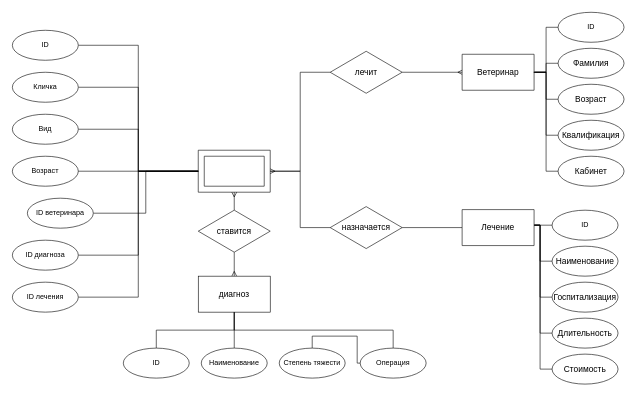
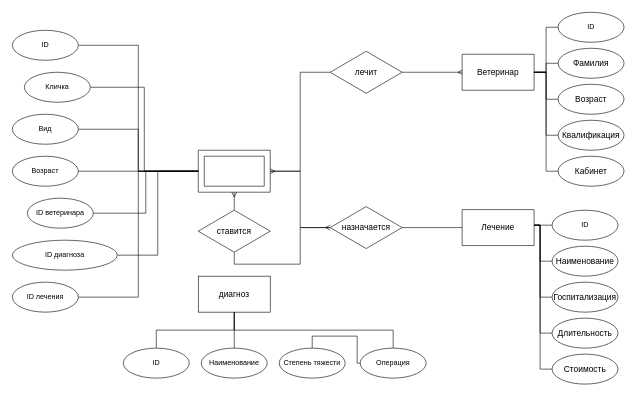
  <mxCell id="0" />
  <mxCell id="1" parent="0" />
  <mxCell id="2" value="" style="group" parent="1" vertex="1" connectable="0"><mxGeometry x="330" y="250" width="120" height="70" as="geometry" /></mxCell>
  <mxCell id="3" value="" style="verticalLabelPosition=bottom;verticalAlign=top;html=1;shape=mxgraph.basic.frame;dx=10;" parent="2" vertex="1"><mxGeometry width="120.0" height="70" as="geometry" /></mxCell>
- <mxCell id="4" style="edgeStyle=orthogonalEdgeStyle;rounded=0;orthogonalLoop=1;jettySize=auto;html=1;exitX=0.5;exitY=1;exitDx=0;exitDy=0;entryX=0.5;entryY=0;entryDx=0;entryDy=0;endArrow=ERmany;endFill=0;" parent="1" source="6" target="8" edge="1"><mxGeometry relative="1" as="geometry" /></mxCell>
+ <mxCell id="4" style="edgeStyle=orthogonalEdgeStyle;rounded=0;orthogonalLoop=1;jettySize=auto;html=1;exitX=0.5;exitY=1;exitDx=0;exitDy=0;endArrow=ERmany;endFill=0;" parent="1" source="6" target="27" edge="1"><mxGeometry relative="1" as="geometry" /></mxCell>
  <mxCell id="5" style="edgeStyle=orthogonalEdgeStyle;rounded=0;orthogonalLoop=1;jettySize=auto;html=1;exitX=0.5;exitY=0;exitDx=0;exitDy=0;entryX=0.5;entryY=1;entryDx=0;entryDy=0;entryPerimeter=0;endArrow=ERmany;endFill=0;" parent="1" source="6" target="3" edge="1"><mxGeometry relative="1" as="geometry" /></mxCell>
  <mxCell id="6" value="&lt;font style=&quot;font-size: 14px&quot;&gt;ставится&lt;/font&gt;" style="rhombus;whiteSpace=wrap;html=1;" parent="1" vertex="1"><mxGeometry x="330" y="350" width="120" height="70" as="geometry" /></mxCell>
  <mxCell id="7" style="edgeStyle=orthogonalEdgeStyle;rounded=0;orthogonalLoop=1;jettySize=auto;html=1;entryX=0.5;entryY=0;entryDx=0;entryDy=0;endArrow=none;endFill=0;" parent="1" source="8" target="11" edge="1"><mxGeometry relative="1" as="geometry" /></mxCell>
  <mxCell id="8" value="&lt;font style=&quot;font-size: 14px&quot;&gt;диагноз&lt;/font&gt;" style="rounded=0;whiteSpace=wrap;html=1;" parent="1" vertex="1"><mxGeometry x="330" y="460" width="120" height="60" as="geometry" /></mxCell>
  <mxCell id="9" style="edgeStyle=orthogonalEdgeStyle;rounded=0;orthogonalLoop=1;jettySize=auto;html=1;exitX=0.5;exitY=0;exitDx=0;exitDy=0;entryX=0.5;entryY=1;entryDx=0;entryDy=0;endArrow=none;endFill=0;" parent="1" source="10" target="8" edge="1"><mxGeometry relative="1" as="geometry" /></mxCell>
  <mxCell id="10" value="ID" style="ellipse;whiteSpace=wrap;html=1;" parent="1" vertex="1"><mxGeometry x="205" y="580" width="110" height="50" as="geometry" /></mxCell>
  <mxCell id="11" value="Наименование" style="ellipse;whiteSpace=wrap;html=1;" parent="1" vertex="1"><mxGeometry x="335" y="580" width="110" height="50" as="geometry" /></mxCell>
  <mxCell id="12" style="edgeStyle=orthogonalEdgeStyle;rounded=0;orthogonalLoop=1;jettySize=auto;html=1;exitX=0.5;exitY=0;exitDx=0;exitDy=0;endArrow=none;endFill=0;" parent="1" source="13" target="59" edge="1"><mxGeometry relative="1" as="geometry" /></mxCell>
  <mxCell id="13" value="Степень тяжести" style="ellipse;whiteSpace=wrap;html=1;" parent="1" vertex="1"><mxGeometry x="465" y="580" width="110" height="50" as="geometry" /></mxCell>
  <mxCell id="14" style="edgeStyle=orthogonalEdgeStyle;rounded=0;orthogonalLoop=1;jettySize=auto;html=1;exitX=1;exitY=0.5;exitDx=0;exitDy=0;entryX=0;entryY=0.5;entryDx=0;entryDy=0;entryPerimeter=0;endArrow=none;endFill=0;" parent="1" source="15" target="3" edge="1"><mxGeometry relative="1" as="geometry" /></mxCell>
  <mxCell id="15" value="ID" style="ellipse;whiteSpace=wrap;html=1;" parent="1" vertex="1"><mxGeometry x="20" y="50" width="110" height="50" as="geometry" /></mxCell>
  <mxCell id="16" style="edgeStyle=orthogonalEdgeStyle;rounded=0;orthogonalLoop=1;jettySize=auto;html=1;exitX=1;exitY=0.5;exitDx=0;exitDy=0;entryX=0;entryY=0.5;entryDx=0;entryDy=0;entryPerimeter=0;endArrow=none;endFill=0;" parent="1" source="17" target="3" edge="1"><mxGeometry relative="1" as="geometry" /></mxCell>
- <mxCell id="17" value="Кличка" style="ellipse;whiteSpace=wrap;html=1;" parent="1" vertex="1"><mxGeometry x="20" y="120" width="110" height="50" as="geometry" /></mxCell>
+ <mxCell id="17" value="Кличка" style="ellipse;whiteSpace=wrap;html=1;" parent="1" vertex="1"><mxGeometry x="40" y="120" width="110" height="50" as="geometry" /></mxCell>
  <mxCell id="18" style="edgeStyle=orthogonalEdgeStyle;rounded=0;orthogonalLoop=1;jettySize=auto;html=1;exitX=1;exitY=0.5;exitDx=0;exitDy=0;entryX=0;entryY=0.5;entryDx=0;entryDy=0;entryPerimeter=0;endArrow=none;endFill=0;" parent="1" source="19" target="3" edge="1"><mxGeometry relative="1" as="geometry" /></mxCell>
  <mxCell id="19" value="Вид" style="ellipse;whiteSpace=wrap;html=1;" parent="1" vertex="1"><mxGeometry x="20" y="190" width="110" height="50" as="geometry" /></mxCell>
  <mxCell id="20" value="Возраст" style="ellipse;whiteSpace=wrap;html=1;" parent="1" vertex="1"><mxGeometry x="20" y="260" width="110" height="50" as="geometry" /></mxCell>
  <mxCell id="21" style="edgeStyle=orthogonalEdgeStyle;rounded=0;orthogonalLoop=1;jettySize=auto;html=1;exitX=1;exitY=0.5;exitDx=0;exitDy=0;entryX=0;entryY=0.5;entryDx=0;entryDy=0;entryPerimeter=0;endArrow=none;endFill=0;" parent="1" source="22" target="3" edge="1"><mxGeometry relative="1" as="geometry" /></mxCell>
  <mxCell id="22" value="ID ветеринара" style="ellipse;whiteSpace=wrap;html=1;" parent="1" vertex="1"><mxGeometry x="45" y="330" width="110" height="50" as="geometry" /></mxCell>
  <mxCell id="23" style="edgeStyle=orthogonalEdgeStyle;rounded=0;orthogonalLoop=1;jettySize=auto;html=1;exitX=1;exitY=0.5;exitDx=0;exitDy=0;entryX=0;entryY=0.5;entryDx=0;entryDy=0;entryPerimeter=0;endArrow=none;endFill=0;" parent="1" source="24" target="3" edge="1"><mxGeometry relative="1" as="geometry" /></mxCell>
- <mxCell id="24" value="ID диагноза" style="ellipse;whiteSpace=wrap;html=1;" parent="1" vertex="1"><mxGeometry x="20" y="400" width="110" height="50" as="geometry" /></mxCell>
+ <mxCell id="24" value="ID диагноза" style="ellipse;whiteSpace=wrap;html=1;" parent="1" vertex="1"><mxGeometry x="20" y="400" width="175" height="50" as="geometry" /></mxCell>
  <mxCell id="25" style="edgeStyle=orthogonalEdgeStyle;rounded=0;orthogonalLoop=1;jettySize=auto;html=1;exitX=0;exitY=0.5;exitDx=0;exitDy=0;exitPerimeter=0;entryX=1;entryY=0.5;entryDx=0;entryDy=0;endArrow=none;endFill=0;" parent="1" source="3" target="20" edge="1"><mxGeometry relative="1" as="geometry" /></mxCell>
  <mxCell id="26" style="edgeStyle=orthogonalEdgeStyle;rounded=0;orthogonalLoop=1;jettySize=auto;html=1;exitX=1;exitY=0.5;exitDx=0;exitDy=0;entryX=0;entryY=0.5;entryDx=0;entryDy=0;entryPerimeter=0;endArrow=none;endFill=0;" parent="1" source="27" target="31" edge="1"><mxGeometry relative="1" as="geometry" /></mxCell>
  <mxCell id="27" value="&lt;font style=&quot;font-size: 14px&quot;&gt;назначается&lt;/font&gt;" style="rhombus;whiteSpace=wrap;html=1;" parent="1" vertex="1"><mxGeometry x="550" y="344" width="120" height="70" as="geometry" /></mxCell>
  <mxCell id="28" style="edgeStyle=orthogonalEdgeStyle;rounded=0;orthogonalLoop=1;jettySize=auto;html=1;exitX=1;exitY=0.5;exitDx=0;exitDy=0;entryX=0.008;entryY=0.5;entryDx=0;entryDy=0;entryPerimeter=0;endArrow=ERmany;endFill=0;" parent="1" source="29" target="34" edge="1"><mxGeometry relative="1" as="geometry" /></mxCell>
  <mxCell id="29" value="&lt;font style=&quot;font-size: 14px&quot;&gt;лечит&lt;/font&gt;" style="rhombus;whiteSpace=wrap;html=1;" parent="1" vertex="1"><mxGeometry x="550" y="85" width="120" height="70" as="geometry" /></mxCell>
  <mxCell id="30" value="" style="group" parent="1" vertex="1" connectable="0"><mxGeometry x="770" y="349" width="120" height="60" as="geometry" /></mxCell>
  <mxCell id="31" value="" style="verticalLabelPosition=bottom;verticalAlign=top;html=1;shape=mxgraph.basic.rect;fillColor2=none;strokeWidth=1;size=20;indent=5;" parent="30" vertex="1"><mxGeometry width="120" height="60" as="geometry" /></mxCell>
  <mxCell id="32" value="&lt;font style=&quot;font-size: 14px&quot;&gt;Лечение&lt;/font&gt;" style="text;html=1;strokeColor=none;fillColor=none;align=center;verticalAlign=middle;whiteSpace=wrap;rounded=0;" parent="30" vertex="1"><mxGeometry x="40" y="20" width="40" height="20" as="geometry" /></mxCell>
  <mxCell id="33" value="" style="group" parent="1" vertex="1" connectable="0"><mxGeometry x="770" y="90" width="120" height="60" as="geometry" /></mxCell>
  <mxCell id="34" value="" style="verticalLabelPosition=bottom;verticalAlign=top;html=1;shape=mxgraph.basic.rect;fillColor2=none;strokeWidth=1;size=20;indent=5;" parent="33" vertex="1"><mxGeometry width="120" height="60" as="geometry" /></mxCell>
  <mxCell id="35" value="&lt;font style=&quot;font-size: 14px&quot;&gt;Ветеринар&lt;/font&gt;" style="text;html=1;strokeColor=none;fillColor=none;align=center;verticalAlign=middle;whiteSpace=wrap;rounded=0;" parent="33" vertex="1"><mxGeometry x="40" y="20" width="40" height="20" as="geometry" /></mxCell>
  <mxCell id="36" style="edgeStyle=orthogonalEdgeStyle;rounded=0;orthogonalLoop=1;jettySize=auto;html=1;exitX=1;exitY=0.5;exitDx=0;exitDy=0;exitPerimeter=0;entryX=0;entryY=0.5;entryDx=0;entryDy=0;endArrow=none;endFill=0;" parent="1" source="3" target="27" edge="1"><mxGeometry relative="1" as="geometry" /></mxCell>
  <mxCell id="37" style="edgeStyle=orthogonalEdgeStyle;rounded=0;orthogonalLoop=1;jettySize=auto;html=1;exitX=1;exitY=0.5;exitDx=0;exitDy=0;exitPerimeter=0;entryX=0;entryY=0.5;entryDx=0;entryDy=0;endArrow=none;endFill=0;startArrow=ERmany;startFill=0;" parent="1" source="3" target="29" edge="1"><mxGeometry relative="1" as="geometry" /></mxCell>
  <mxCell id="38" style="edgeStyle=orthogonalEdgeStyle;rounded=0;orthogonalLoop=1;jettySize=auto;html=1;exitX=0;exitY=0.5;exitDx=0;exitDy=0;entryX=1;entryY=0.5;entryDx=0;entryDy=0;entryPerimeter=0;endArrow=none;endFill=0;" parent="1" source="39" target="34" edge="1"><mxGeometry relative="1" as="geometry" /></mxCell>
  <mxCell id="39" value="ID" style="ellipse;whiteSpace=wrap;html=1;" parent="1" vertex="1"><mxGeometry x="930" y="20" width="110" height="50" as="geometry" /></mxCell>
  <mxCell id="40" value="&lt;font style=&quot;font-size: 14px&quot;&gt;Фамилия&lt;/font&gt;" style="ellipse;whiteSpace=wrap;html=1;" parent="1" vertex="1"><mxGeometry x="930" y="80" width="110" height="50" as="geometry" /></mxCell>
  <mxCell id="41" style="edgeStyle=orthogonalEdgeStyle;rounded=0;orthogonalLoop=1;jettySize=auto;html=1;exitX=0;exitY=0.5;exitDx=0;exitDy=0;entryX=1.017;entryY=0.5;entryDx=0;entryDy=0;entryPerimeter=0;endArrow=none;endFill=0;" parent="1" source="42" target="34" edge="1"><mxGeometry relative="1" as="geometry" /></mxCell>
  <mxCell id="42" value="&lt;font style=&quot;font-size: 14px&quot;&gt;Возраст&lt;/font&gt;" style="ellipse;whiteSpace=wrap;html=1;" parent="1" vertex="1"><mxGeometry x="930" y="140" width="110" height="50" as="geometry" /></mxCell>
  <mxCell id="43" style="edgeStyle=orthogonalEdgeStyle;rounded=0;orthogonalLoop=1;jettySize=auto;html=1;exitX=0;exitY=0.5;exitDx=0;exitDy=0;entryX=1;entryY=0.5;entryDx=0;entryDy=0;entryPerimeter=0;endArrow=none;endFill=0;" parent="1" source="44" target="34" edge="1"><mxGeometry relative="1" as="geometry" /></mxCell>
  <mxCell id="44" value="&lt;font style=&quot;font-size: 14px&quot;&gt;Квалификация&lt;/font&gt;" style="ellipse;whiteSpace=wrap;html=1;" parent="1" vertex="1"><mxGeometry x="930" y="200" width="110" height="50" as="geometry" /></mxCell>
  <mxCell id="45" style="edgeStyle=orthogonalEdgeStyle;rounded=0;orthogonalLoop=1;jettySize=auto;html=1;exitX=0;exitY=0.5;exitDx=0;exitDy=0;entryX=0.992;entryY=0.5;entryDx=0;entryDy=0;entryPerimeter=0;endArrow=none;endFill=0;" parent="1" source="46" target="34" edge="1"><mxGeometry relative="1" as="geometry" /></mxCell>
  <mxCell id="46" value="&lt;span style=&quot;font-size: 14px&quot;&gt;Кабинет&lt;/span&gt;" style="ellipse;whiteSpace=wrap;html=1;" parent="1" vertex="1"><mxGeometry x="930" y="260" width="110" height="50" as="geometry" /></mxCell>
  <mxCell id="47" style="edgeStyle=orthogonalEdgeStyle;rounded=0;orthogonalLoop=1;jettySize=auto;html=1;entryX=0;entryY=0.5;entryDx=0;entryDy=0;endArrow=none;endFill=0;" parent="1" source="34" target="40" edge="1"><mxGeometry relative="1" as="geometry" /></mxCell>
  <mxCell id="48" style="edgeStyle=orthogonalEdgeStyle;rounded=0;orthogonalLoop=1;jettySize=auto;html=1;exitX=0;exitY=0.5;exitDx=0;exitDy=0;entryX=1.001;entryY=0.421;entryDx=0;entryDy=0;entryPerimeter=0;endArrow=none;endFill=0;" parent="1" source="49" target="31" edge="1"><mxGeometry relative="1" as="geometry" /></mxCell>
  <mxCell id="49" value="ID" style="ellipse;whiteSpace=wrap;html=1;" parent="1" vertex="1"><mxGeometry x="920" y="350" width="110" height="50" as="geometry" /></mxCell>
  <mxCell id="50" style="edgeStyle=orthogonalEdgeStyle;rounded=0;orthogonalLoop=1;jettySize=auto;html=1;exitX=0;exitY=0.5;exitDx=0;exitDy=0;entryX=1.003;entryY=0.428;entryDx=0;entryDy=0;entryPerimeter=0;endArrow=none;endFill=0;" parent="1" source="51" target="31" edge="1"><mxGeometry relative="1" as="geometry"><Array as="points"><mxPoint x="900" y="435" /><mxPoint x="900" y="375" /><mxPoint x="890" y="375" /></Array></mxGeometry></mxCell>
  <mxCell id="51" value="&lt;font style=&quot;font-size: 14px&quot;&gt;Наименование&lt;/font&gt;" style="ellipse;whiteSpace=wrap;html=1;" parent="1" vertex="1"><mxGeometry x="920" y="410" width="110" height="50" as="geometry" /></mxCell>
  <mxCell id="52" style="edgeStyle=orthogonalEdgeStyle;rounded=0;orthogonalLoop=1;jettySize=auto;html=1;exitX=0;exitY=0.5;exitDx=0;exitDy=0;entryX=1.005;entryY=0.436;entryDx=0;entryDy=0;entryPerimeter=0;endArrow=none;endFill=0;" parent="1" source="53" target="31" edge="1"><mxGeometry relative="1" as="geometry"><Array as="points"><mxPoint x="900" y="495" /><mxPoint x="900" y="375" /></Array></mxGeometry></mxCell>
  <mxCell id="53" value="&lt;font style=&quot;font-size: 14px&quot;&gt;Госпитализация&lt;/font&gt;" style="ellipse;whiteSpace=wrap;html=1;" parent="1" vertex="1"><mxGeometry x="920" y="470" width="110" height="50" as="geometry" /></mxCell>
  <mxCell id="54" style="edgeStyle=orthogonalEdgeStyle;rounded=0;orthogonalLoop=1;jettySize=auto;html=1;exitX=0;exitY=0.5;exitDx=0;exitDy=0;entryX=0.999;entryY=0.432;entryDx=0;entryDy=0;entryPerimeter=0;endArrow=none;endFill=0;" parent="1" source="55" target="31" edge="1"><mxGeometry relative="1" as="geometry"><Array as="points"><mxPoint x="900" y="555" /><mxPoint x="900" y="375" /></Array></mxGeometry></mxCell>
  <mxCell id="55" value="&lt;font style=&quot;font-size: 14px&quot;&gt;Длительность&lt;/font&gt;" style="ellipse;whiteSpace=wrap;html=1;" parent="1" vertex="1"><mxGeometry x="920" y="530" width="110" height="50" as="geometry" /></mxCell>
  <mxCell id="56" style="edgeStyle=orthogonalEdgeStyle;rounded=0;orthogonalLoop=1;jettySize=auto;html=1;exitX=0;exitY=0.5;exitDx=0;exitDy=0;entryX=1.003;entryY=0.432;entryDx=0;entryDy=0;entryPerimeter=0;endArrow=none;endFill=0;" parent="1" source="57" target="31" edge="1"><mxGeometry relative="1" as="geometry"><Array as="points"><mxPoint x="900" y="615" /><mxPoint x="900" y="375" /></Array></mxGeometry></mxCell>
  <mxCell id="57" value="&lt;span style=&quot;font-size: 14px&quot;&gt;Стоимость&lt;/span&gt;" style="ellipse;whiteSpace=wrap;html=1;" parent="1" vertex="1"><mxGeometry x="920" y="590" width="110" height="50" as="geometry" /></mxCell>
  <mxCell id="58" style="edgeStyle=orthogonalEdgeStyle;rounded=0;orthogonalLoop=1;jettySize=auto;html=1;exitX=0.5;exitY=0;exitDx=0;exitDy=0;startArrow=none;startFill=0;endArrow=none;endFill=0;" parent="1" source="59" target="8" edge="1"><mxGeometry relative="1" as="geometry" /></mxCell>
  <mxCell id="59" value="Операция" style="ellipse;whiteSpace=wrap;html=1;" parent="1" vertex="1"><mxGeometry x="600" y="580" width="110" height="50" as="geometry" /></mxCell>
  <mxCell id="60" style="edgeStyle=orthogonalEdgeStyle;rounded=0;orthogonalLoop=1;jettySize=auto;html=1;exitX=1;exitY=0.5;exitDx=0;exitDy=0;entryX=0;entryY=0.5;entryDx=0;entryDy=0;entryPerimeter=0;endArrow=none;endFill=0;" edge="1" parent="1" source="61" target="3"><mxGeometry relative="1" as="geometry" /></mxCell>
  <mxCell id="61" value="ID лечения" style="ellipse;whiteSpace=wrap;html=1;" vertex="1" parent="1"><mxGeometry x="20" y="470" width="110" height="50" as="geometry" /></mxCell>
